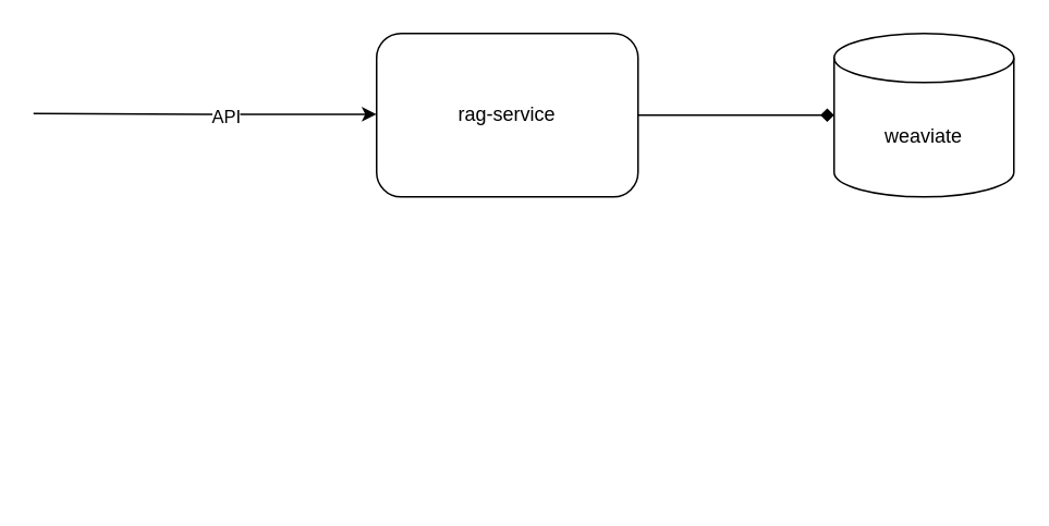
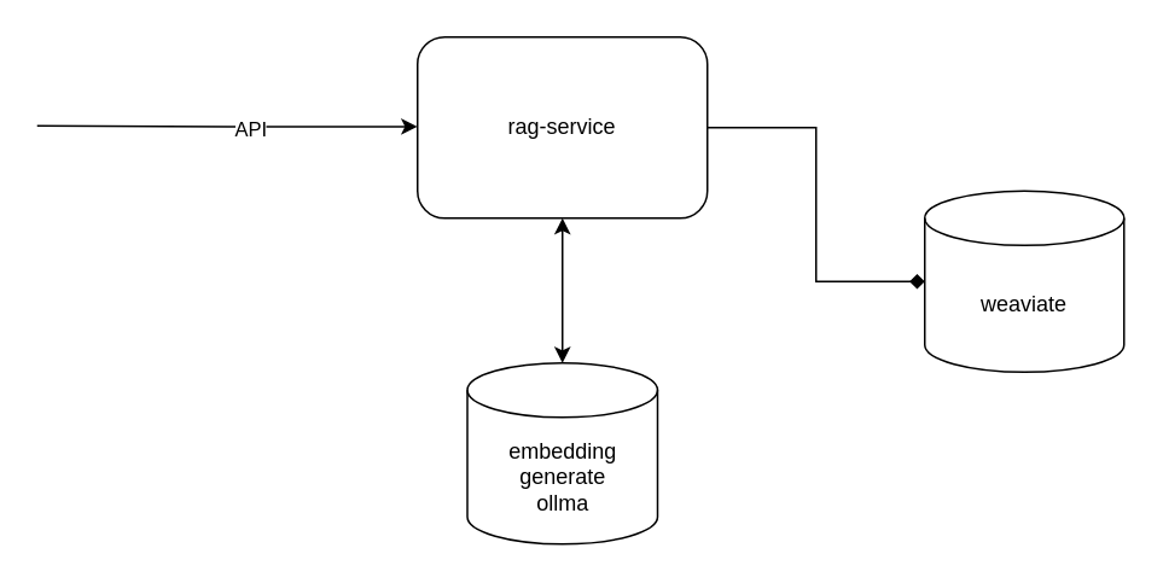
  <mxCell id="0" />
  <mxCell id="1" parent="0" />
  <mxCell id="2" style="edgeStyle=orthogonalEdgeStyle;rounded=0;orthogonalLoop=1;jettySize=auto;html=1;exitX=1;exitY=0.5;exitDx=0;exitDy=0;endArrow=diamond;" edge="1" parent="1" source="4" target="5"><mxGeometry relative="1" as="geometry" /></mxCell>
+ <mxCell id="3" style="edgeStyle=orthogonalEdgeStyle;rounded=0;orthogonalLoop=1;jettySize=auto;html=1;exitX=0.5;exitY=1;exitDx=0;exitDy=0;entryX=0.5;entryY=0;entryDx=0;entryDy=0;entryPerimeter=0;startArrow=classic;startFill=1;" edge="1" parent="1" source="4" target="8"><mxGeometry relative="1" as="geometry"><mxPoint x="310.333" y="220" as="targetPoint" /></mxGeometry></mxCell>
  <mxCell id="4" value="rag-service" style="rounded=1;whiteSpace=wrap;html=1;" vertex="1" parent="1"><mxGeometry x="230" y="20" width="160" height="100" as="geometry" /></mxCell>
- <mxCell id="5" value="weaviate" style="shape=cylinder3;whiteSpace=wrap;html=1;boundedLbl=1;backgroundOutline=1;size=15;" vertex="1" parent="1"><mxGeometry x="510" y="20" width="110" height="100" as="geometry" /></mxCell>
+ <mxCell id="5" value="weaviate" style="shape=cylinder3;whiteSpace=wrap;html=1;boundedLbl=1;backgroundOutline=1;size=15;" vertex="1" parent="1"><mxGeometry x="510" y="105" width="110" height="100" as="geometry" /></mxCell>
  <mxCell id="6" style="edgeStyle=orthogonalEdgeStyle;rounded=0;orthogonalLoop=1;jettySize=auto;html=1;" edge="1" parent="1"><mxGeometry relative="1" as="geometry"><mxPoint x="20" y="69" as="sourcePoint" /><mxPoint x="230" y="69.44" as="targetPoint" /></mxGeometry></mxCell>
  <mxCell id="7" value="API" style="edgeLabel;html=1;align=center;verticalAlign=middle;resizable=0;points=[];" vertex="1" connectable="0" parent="6"><mxGeometry x="0.123" y="-1" relative="1" as="geometry"><mxPoint as="offset" /></mxGeometry></mxCell>
+ <mxCell id="8" value="embedding&lt;br&gt;generate&lt;br&gt;ollma" style="shape=cylinder3;whiteSpace=wrap;html=1;boundedLbl=1;backgroundOutline=1;size=15;" vertex="1" parent="1"><mxGeometry x="257.5" y="200" width="105" height="100" as="geometry" /></mxCell>
